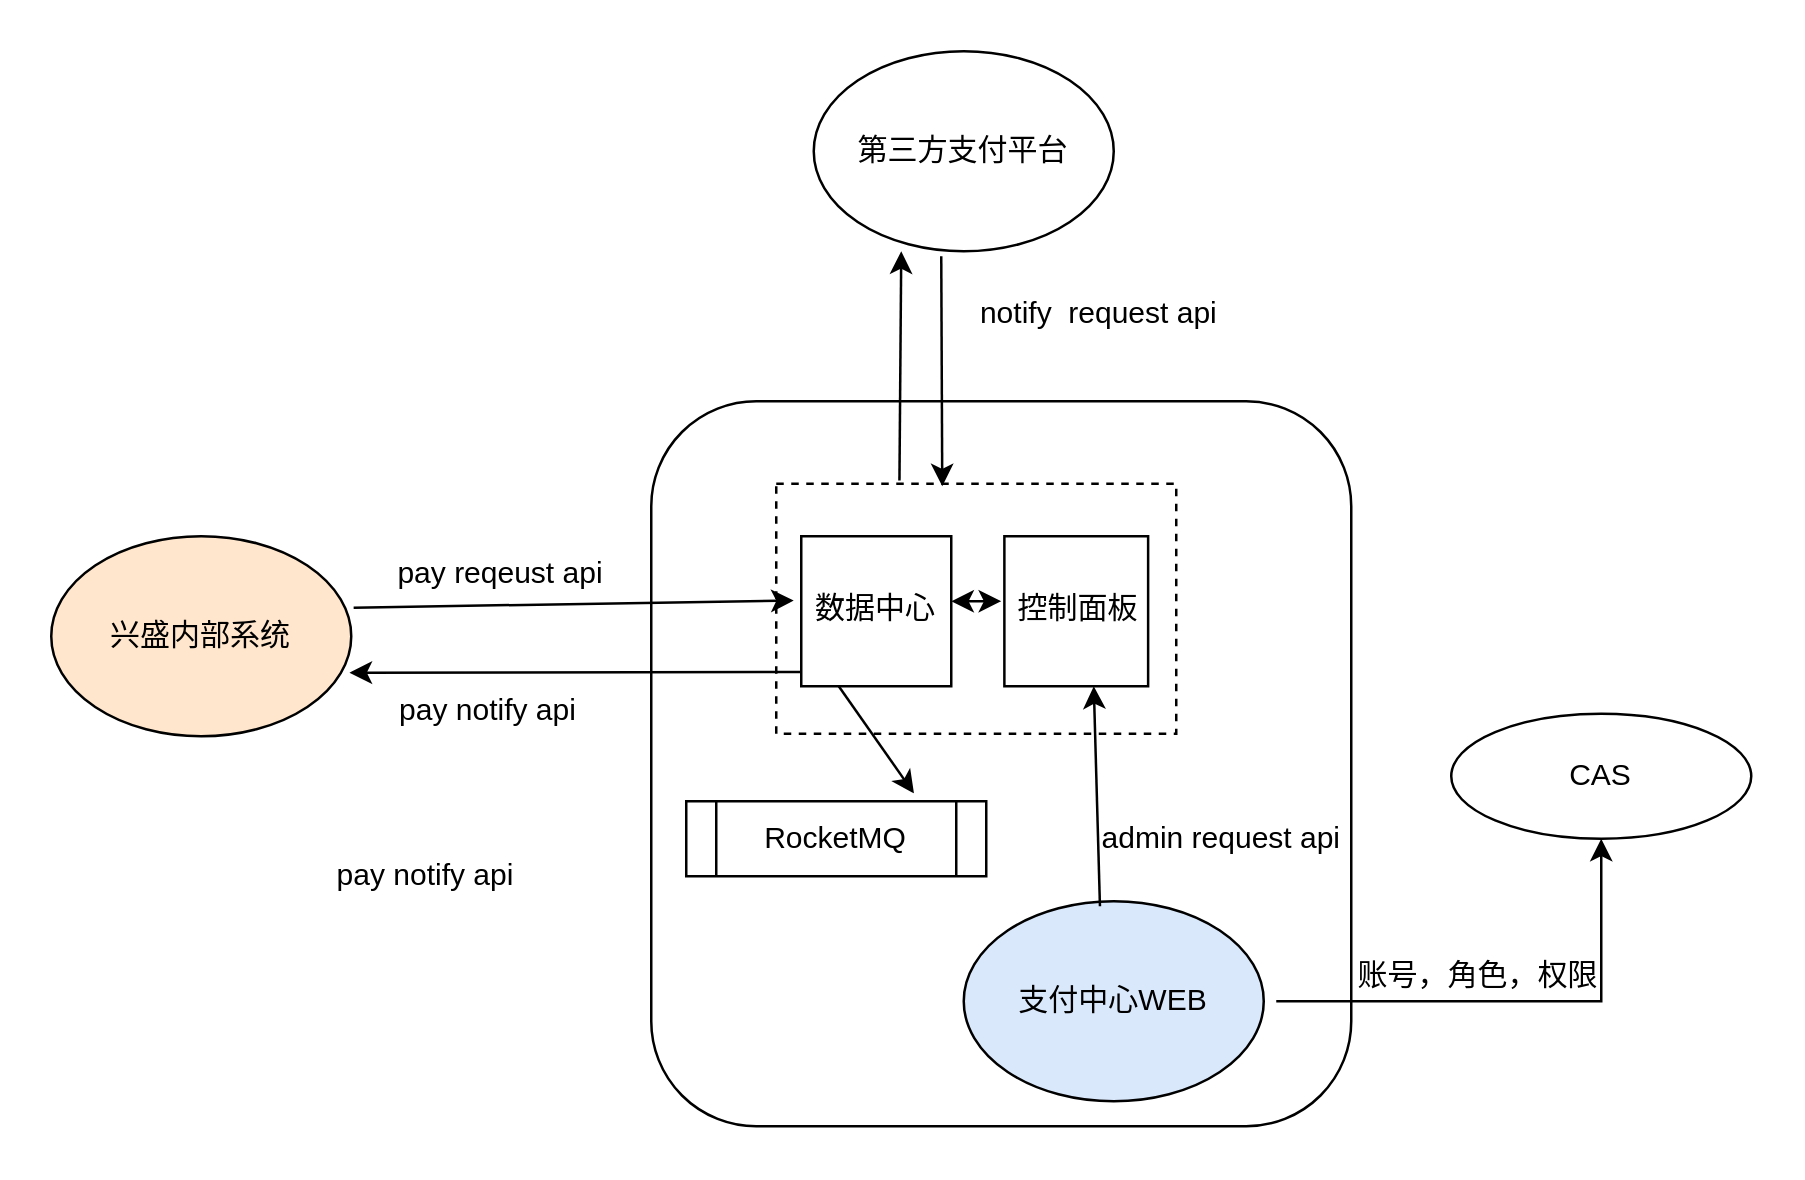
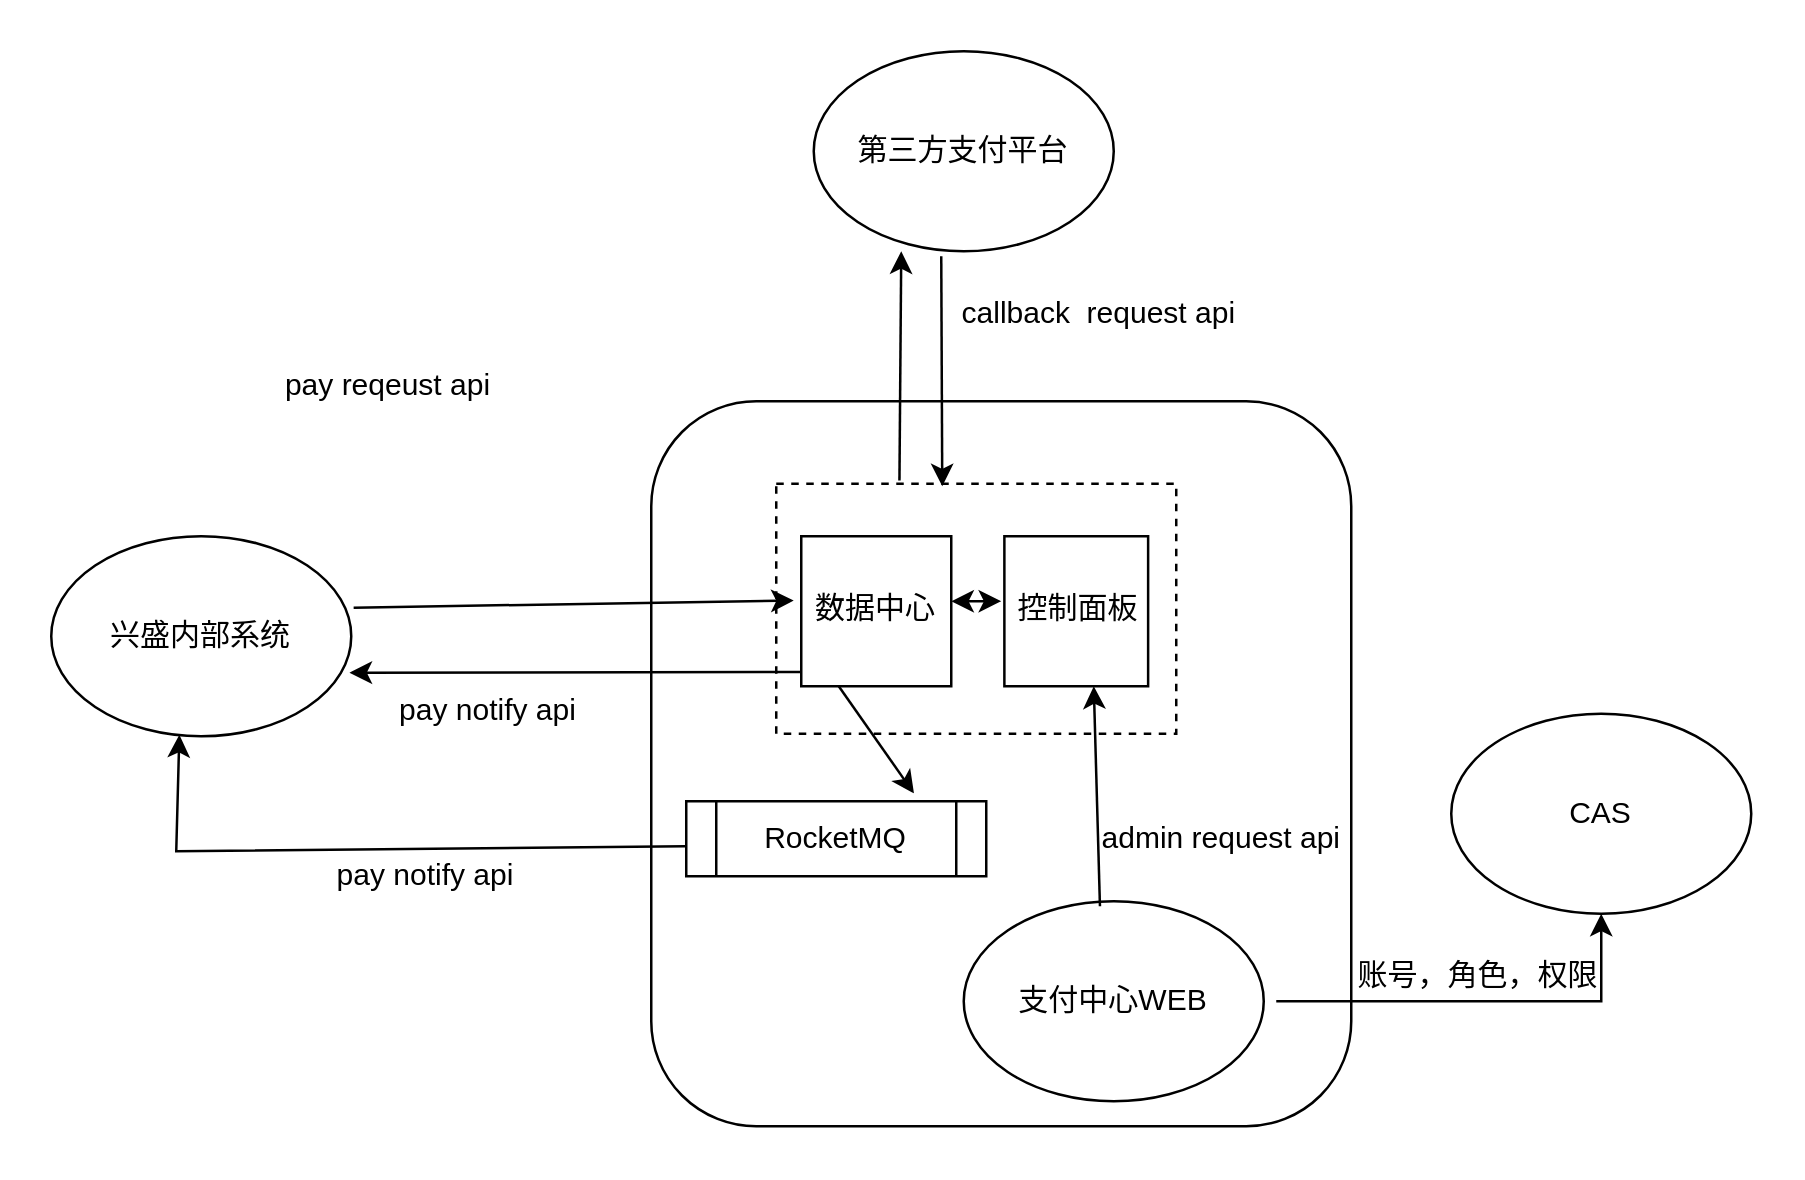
  <mxCell id="0" />
  <mxCell id="1" parent="0" />
  <mxCell id="2" value="" style="rounded=1;whiteSpace=wrap;html=1;" vertex="1" parent="1"><mxGeometry x="260" y="160" width="280" height="290" as="geometry" /></mxCell>
  <mxCell id="3" value="" style="rounded=0;whiteSpace=wrap;html=1;dashed=1;" vertex="1" parent="1"><mxGeometry x="310" y="193" width="160" height="100" as="geometry" /></mxCell>
- <mxCell id="4" value="兴盛内部系统" style="ellipse;whiteSpace=wrap;html=1;fillColor=#ffe6cc;" vertex="1" parent="1"><mxGeometry x="20" y="214" width="120" height="80" as="geometry" /></mxCell>
- <mxCell id="5" value="支付中心WEB" style="ellipse;whiteSpace=wrap;html=1;fillColor=#dae8fc;" vertex="1" parent="1"><mxGeometry x="385" y="360" width="120" height="80" as="geometry" /></mxCell>
+ <mxCell id="4" value="兴盛内部系统" style="ellipse;whiteSpace=wrap;html=1;" vertex="1" parent="1"><mxGeometry x="20" y="214" width="120" height="80" as="geometry" /></mxCell>
+ <mxCell id="5" value="支付中心WEB" style="ellipse;whiteSpace=wrap;html=1;" vertex="1" parent="1"><mxGeometry x="385" y="360" width="120" height="80" as="geometry" /></mxCell>
  <mxCell id="6" value="第三方支付平台" style="ellipse;whiteSpace=wrap;html=1;" vertex="1" parent="1"><mxGeometry x="325" y="20" width="120" height="80" as="geometry" /></mxCell>
  <mxCell id="7" value="" style="endArrow=classic;html=1;rounded=0;entryX=-0.042;entryY=0.39;entryDx=0;entryDy=0;exitX=1.008;exitY=0.357;exitDx=0;exitDy=0;exitPerimeter=0;entryPerimeter=0;" edge="1" parent="1" source="4" target="17"><mxGeometry width="50" height="50" relative="1" as="geometry"><mxPoint x="160" y="220" as="sourcePoint" /><mxPoint x="210" y="170" as="targetPoint" /></mxGeometry></mxCell>
  <mxCell id="8" value="" style="endArrow=classic;html=1;rounded=0;exitX=0.425;exitY=1.025;exitDx=0;exitDy=0;exitPerimeter=0;entryX=0.415;entryY=0.01;entryDx=0;entryDy=0;entryPerimeter=0;" edge="1" parent="1" source="6" target="3"><mxGeometry width="50" height="50" relative="1" as="geometry"><mxPoint x="370" y="180" as="sourcePoint" /><mxPoint x="420" y="130" as="targetPoint" /></mxGeometry></mxCell>
  <mxCell id="9" value="" style="endArrow=classic;html=1;rounded=0;entryX=0.622;entryY=1;entryDx=0;entryDy=0;entryPerimeter=0;exitX=0.454;exitY=0.025;exitDx=0;exitDy=0;exitPerimeter=0;" edge="1" parent="1" source="5" target="16"><mxGeometry width="50" height="50" relative="1" as="geometry"><mxPoint x="360" y="350" as="sourcePoint" /><mxPoint x="410" y="300" as="targetPoint" /></mxGeometry></mxCell>
  <mxCell id="10" value="" style="endArrow=classic;html=1;rounded=0;exitX=0.007;exitY=0.905;exitDx=0;exitDy=0;entryX=0.994;entryY=0.657;entryDx=0;entryDy=0;entryPerimeter=0;exitPerimeter=0;" edge="1" parent="1" source="15"><mxGeometry width="50" height="50" relative="1" as="geometry"><mxPoint x="320.42" y="271.98" as="sourcePoint" /><mxPoint x="139.28" y="268.56" as="targetPoint" /></mxGeometry></mxCell>
- <mxCell id="11" value="pay reqeust api" style="text;html=1;align=center;verticalAlign=middle;whiteSpace=wrap;rounded=0;" vertex="1" parent="1"><mxGeometry x="140" y="214" width="120" height="30" as="geometry" /></mxCell>
+ <mxCell id="11" value="pay reqeust api" style="text;html=1;align=center;verticalAlign=middle;whiteSpace=wrap;rounded=0;" vertex="1" parent="1"><mxGeometry x="95" y="139" width="120" height="30" as="geometry" /></mxCell>
  <mxCell id="12" value="admin request api&amp;nbsp;" style="text;html=1;align=center;verticalAlign=middle;whiteSpace=wrap;rounded=0;" vertex="1" parent="1"><mxGeometry x="420" y="320" width="140" height="30" as="geometry" /></mxCell>
- <mxCell id="13" value="notify&amp;nbsp; request api&amp;nbsp;" style="text;html=1;align=center;verticalAlign=middle;whiteSpace=wrap;rounded=0;" vertex="1" parent="1"><mxGeometry x="356" y="110" width="170" height="30" as="geometry" /></mxCell>
+ <mxCell id="13" value="callback&amp;nbsp; request api&amp;nbsp;" style="text;html=1;align=center;verticalAlign=middle;whiteSpace=wrap;rounded=0;" vertex="1" parent="1"><mxGeometry x="356" y="110" width="170" height="30" as="geometry" /></mxCell>
  <mxCell id="14" value="pay notify api" style="text;html=1;align=center;verticalAlign=middle;whiteSpace=wrap;rounded=0;" vertex="1" parent="1"><mxGeometry x="150" y="269" width="90" height="30" as="geometry" /></mxCell>
  <mxCell id="15" value="" style="rounded=0;whiteSpace=wrap;html=1;" vertex="1" parent="1"><mxGeometry x="320" y="214" width="60" height="60" as="geometry" /></mxCell>
  <mxCell id="16" value="" style="rounded=0;whiteSpace=wrap;html=1;" vertex="1" parent="1"><mxGeometry x="401.25" y="214" width="57.5" height="60" as="geometry" /></mxCell>
  <mxCell id="17" value="数据中心" style="text;html=1;align=center;verticalAlign=middle;whiteSpace=wrap;rounded=0;" vertex="1" parent="1"><mxGeometry x="319.5" y="228" width="60" height="30" as="geometry" /></mxCell>
  <mxCell id="18" value="控制面板" style="text;html=1;align=center;verticalAlign=middle;whiteSpace=wrap;rounded=0;" vertex="1" parent="1"><mxGeometry x="401.25" y="228" width="60" height="30" as="geometry" /></mxCell>
  <mxCell id="19" value="RocketMQ" style="shape=process;whiteSpace=wrap;html=1;backgroundOutline=1;" vertex="1" parent="1"><mxGeometry x="274" y="320" width="120" height="30" as="geometry" /></mxCell>
- <mxCell id="20" value="CAS" style="ellipse;whiteSpace=wrap;html=1;" vertex="1" parent="1"><mxGeometry x="580" y="285" width="120" height="50" as="geometry" /></mxCell>
+ <mxCell id="20" value="CAS" style="ellipse;whiteSpace=wrap;html=1;" vertex="1" parent="1"><mxGeometry x="580" y="285" width="120" height="80" as="geometry" /></mxCell>
  <mxCell id="21" value="" style="endArrow=classic;html=1;rounded=0;entryX=0.5;entryY=1;entryDx=0;entryDy=0;" edge="1" parent="1" target="20"><mxGeometry width="50" height="50" relative="1" as="geometry"><mxPoint x="510" y="400" as="sourcePoint" /><mxPoint x="500" y="350" as="targetPoint" /><Array as="points"><mxPoint x="640" y="400" /></Array></mxGeometry></mxCell>
  <mxCell id="22" value="账号，角色，权限" style="text;html=1;align=center;verticalAlign=middle;whiteSpace=wrap;rounded=0;" vertex="1" parent="1"><mxGeometry x="526" y="375" width="130" height="30" as="geometry" /></mxCell>
+ <mxCell id="23" value="" style="endArrow=classic;html=1;rounded=0;exitX=-0.004;exitY=0.6;exitDx=0;exitDy=0;exitPerimeter=0;entryX=0.427;entryY=0.993;entryDx=0;entryDy=0;entryPerimeter=0;" edge="1" parent="1" source="19" target="4"><mxGeometry width="50" height="50" relative="1" as="geometry"><mxPoint x="20" y="340" as="sourcePoint" /><mxPoint x="70" y="300" as="targetPoint" /><Array as="points"><mxPoint x="70" y="340" /></Array></mxGeometry></mxCell>
  <mxCell id="24" value="pay notify api" style="text;html=1;align=center;verticalAlign=middle;whiteSpace=wrap;rounded=0;" vertex="1" parent="1"><mxGeometry x="130" y="335" width="80" height="30" as="geometry" /></mxCell>
  <mxCell id="25" value="" style="endArrow=classic;html=1;rounded=0;exitX=0.25;exitY=1;exitDx=0;exitDy=0;entryX=0.759;entryY=-0.105;entryDx=0;entryDy=0;entryPerimeter=0;" edge="1" parent="1" source="15" target="19"><mxGeometry width="50" height="50" relative="1" as="geometry"><mxPoint x="350" y="330" as="sourcePoint" /><mxPoint x="331" y="310" as="targetPoint" /></mxGeometry></mxCell>
  <mxCell id="26" value="" style="endArrow=classic;startArrow=classic;html=1;rounded=0;" edge="1" parent="1"><mxGeometry width="50" height="50" relative="1" as="geometry"><mxPoint x="380" y="240" as="sourcePoint" /><mxPoint x="400" y="240" as="targetPoint" /></mxGeometry></mxCell>
  <mxCell id="27" value="" style="endArrow=classic;html=1;rounded=0;exitX=0.308;exitY=-0.013;exitDx=0;exitDy=0;exitPerimeter=0;" edge="1" parent="1" source="3"><mxGeometry width="50" height="50" relative="1" as="geometry"><mxPoint x="310" y="150" as="sourcePoint" /><mxPoint x="360" y="100" as="targetPoint" /></mxGeometry></mxCell>
